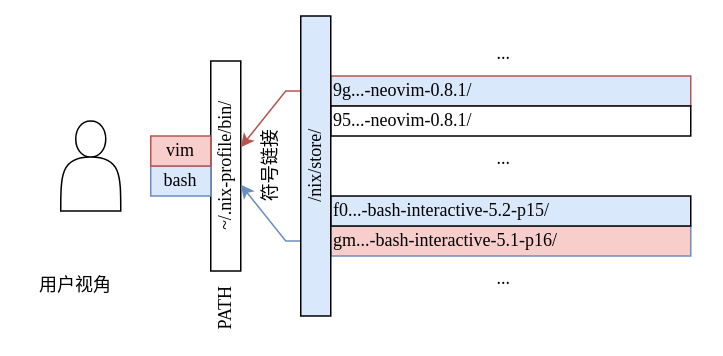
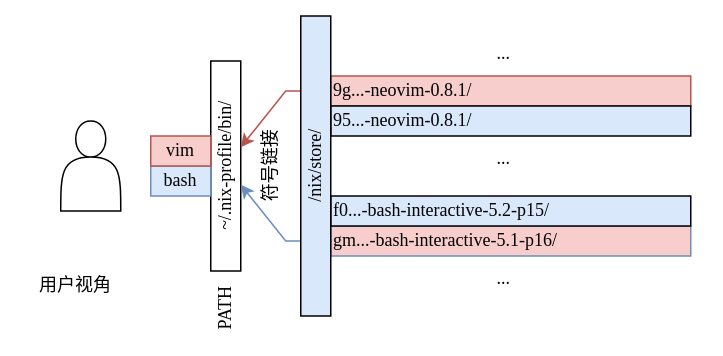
  <mxCell id="0" />
  <mxCell id="1" parent="0" />
- <mxCell id="2" value="9g...-neovim-0.8.1/" style="rounded=0;whiteSpace=wrap;html=1;fontFamily=mono;align=left;rotation=0;fillColor=#dae8fc;strokeColor=#b85450;" vertex="1" parent="1"><mxGeometry x="220" y="50" width="240" height="20" as="geometry" /></mxCell>
+ <mxCell id="2" value="9g...-neovim-0.8.1/" style="rounded=0;whiteSpace=wrap;html=1;fontFamily=mono;align=left;rotation=0;fillColor=#f8cecc;strokeColor=#b85450;" vertex="1" parent="1"><mxGeometry x="220" y="50" width="240" height="20" as="geometry" /></mxCell>
  <mxCell id="3" value="gm...-bash-interactive-5.1-p16/" style="rounded=0;whiteSpace=wrap;html=1;fontFamily=mono;align=left;rotation=0;fillColor=#f8cecc;strokeColor=#6c8ebf;" vertex="1" parent="1"><mxGeometry x="220" y="150" width="240" height="20" as="geometry" /></mxCell>
  <mxCell id="4" value="f0...-bash-interactive-5.2-p15/" style="rounded=0;whiteSpace=wrap;html=1;fontFamily=mono;align=left;rotation=0;fillColor=#dae8fc;" vertex="1" parent="1"><mxGeometry x="220" y="130" width="240" height="20" as="geometry" /></mxCell>
- <mxCell id="5" value="95...-neovim-0.8.1/" style="rounded=0;whiteSpace=wrap;html=1;fontFamily=mono;align=left;rotation=0;" vertex="1" parent="1"><mxGeometry x="220" y="70" width="240" height="20" as="geometry" /></mxCell>
+ <mxCell id="5" value="95...-neovim-0.8.1/" style="rounded=0;whiteSpace=wrap;html=1;fontFamily=mono;align=left;rotation=0;fillColor=#dae8fc;" vertex="1" parent="1"><mxGeometry x="220" y="70" width="240" height="20" as="geometry" /></mxCell>
  <mxCell id="6" value="..." style="text;html=1;align=center;verticalAlign=middle;resizable=0;points=[];autosize=1;strokeColor=none;fillColor=none;fontFamily=mono;rotation=0;" vertex="1" parent="1"><mxGeometry x="310" y="90" width="50" height="30" as="geometry" /></mxCell>
  <mxCell id="7" value="..." style="text;html=1;align=center;verticalAlign=middle;resizable=0;points=[];autosize=1;strokeColor=none;fillColor=none;fontFamily=mono;rotation=0;" vertex="1" parent="1"><mxGeometry x="310" y="170" width="50" height="30" as="geometry" /></mxCell>
  <mxCell id="8" value="..." style="text;html=1;align=center;verticalAlign=middle;resizable=0;points=[];autosize=1;strokeColor=none;fillColor=none;fontFamily=mono;rotation=0;" vertex="1" parent="1"><mxGeometry x="310" y="20" width="50" height="30" as="geometry" /></mxCell>
  <mxCell id="9" value="~/.nix-profile/bin/" style="rounded=0;whiteSpace=wrap;html=1;fontFamily=mono;rotation=-90;" vertex="1" parent="1"><mxGeometry x="80" y="100" width="140" height="20" as="geometry" /></mxCell>
  <mxCell id="10" style="edgeStyle=orthogonalEdgeStyle;rounded=0;orthogonalLoop=1;jettySize=auto;html=1;fontFamily=mono;fillColor=#f8cecc;strokeColor=#b85450;" edge="1" parent="1" source="2" target="9"><mxGeometry relative="1" as="geometry"><Array as="points"><mxPoint x="190" y="60" /><mxPoint x="190" y="100" /></Array></mxGeometry></mxCell>
  <mxCell id="11" style="edgeStyle=orthogonalEdgeStyle;rounded=0;orthogonalLoop=1;jettySize=auto;html=1;fontFamily=mono;fillColor=#dae8fc;strokeColor=#6c8ebf;" edge="1" parent="1" source="3" target="9"><mxGeometry relative="1" as="geometry"><Array as="points"><mxPoint x="190" y="160" /><mxPoint x="190" y="120" /></Array></mxGeometry></mxCell>
  <mxCell id="12" value="bash" style="rounded=0;whiteSpace=wrap;html=1;fontFamily=mono;rotation=0;fillColor=#dae8fc;strokeColor=#6c8ebf;" vertex="1" parent="1"><mxGeometry x="100" y="110" width="40" height="20" as="geometry" /></mxCell>
  <mxCell id="13" value="vim" style="rounded=0;whiteSpace=wrap;html=1;fontFamily=mono;rotation=0;fillColor=#f8cecc;strokeColor=#b85450;" vertex="1" parent="1"><mxGeometry x="100" y="90" width="40" height="20" as="geometry" /></mxCell>
  <mxCell id="14" value="PATH" style="text;html=1;strokeColor=none;fillColor=none;align=center;verticalAlign=middle;whiteSpace=wrap;rounded=0;fontFamily=mono;rotation=-90;" vertex="1" parent="1"><mxGeometry x="135" y="195" width="30" height="20" as="geometry" /></mxCell>
  <mxCell id="15" value="/nix/store/" style="rounded=0;whiteSpace=wrap;html=1;fontFamily=mono;rotation=-90;fillColor=#dae8fc;" vertex="1" parent="1"><mxGeometry x="110" y="100" width="200" height="20" as="geometry" /></mxCell>
  <mxCell id="16" value="符号链接" style="text;html=1;strokeColor=none;fillColor=none;align=center;verticalAlign=middle;whiteSpace=wrap;rounded=0;fontFamily=mono;rotation=-90;" vertex="1" parent="1"><mxGeometry x="150" y="100" width="60" height="20" as="geometry" /></mxCell>
  <mxCell id="17" value="" style="shape=actor;whiteSpace=wrap;html=1;fontFamily=mono;" vertex="1" parent="1"><mxGeometry x="40" y="80" width="40" height="60" as="geometry" /></mxCell>
  <mxCell id="18" value="用户视角" style="text;html=1;strokeColor=none;fillColor=none;align=center;verticalAlign=middle;whiteSpace=wrap;rounded=0;fontFamily=mono;" vertex="1" parent="1"><mxGeometry x="20" y="180" width="60" height="20" as="geometry" /></mxCell>
